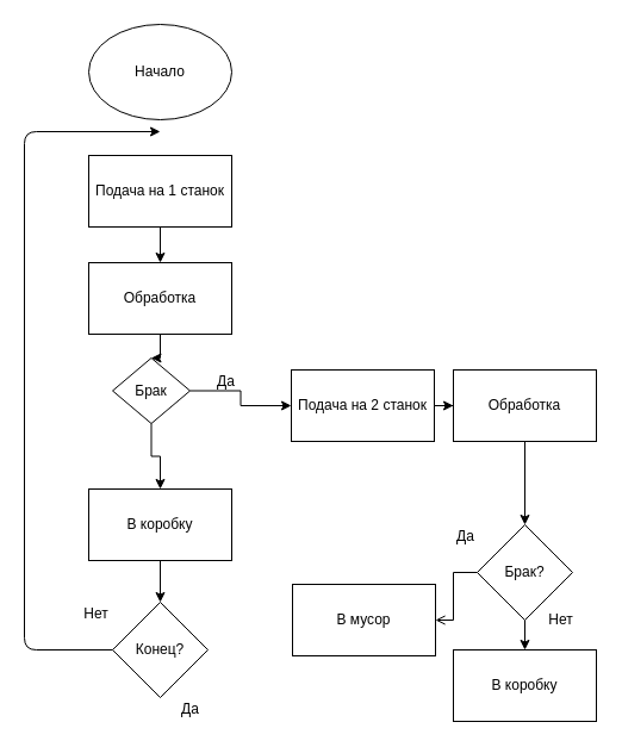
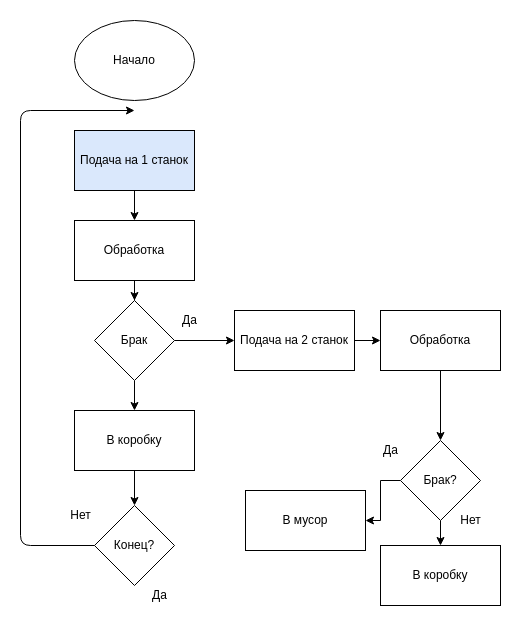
  <mxCell id="0" />
  <mxCell id="1" parent="0" />
  <mxCell id="2" value="Начало" style="ellipse;whiteSpace=wrap;html=1;" vertex="1" parent="1"><mxGeometry x="74" y="20" width="120" height="80" as="geometry" /></mxCell>
  <mxCell id="3" value="" style="edgeStyle=orthogonalEdgeStyle;rounded=0;orthogonalLoop=1;jettySize=auto;html=1;" edge="1" parent="1" source="4" target="6"><mxGeometry relative="1" as="geometry" /></mxCell>
- <mxCell id="4" value="Подача на 1 станок" style="whiteSpace=wrap;html=1;" vertex="1" parent="1"><mxGeometry x="74" y="130" width="120" height="60" as="geometry" /></mxCell>
+ <mxCell id="4" value="Подача на 1 станок" style="whiteSpace=wrap;html=1;fillColor=#dae8fc;" vertex="1" parent="1"><mxGeometry x="74" y="130" width="120" height="60" as="geometry" /></mxCell>
  <mxCell id="5" value="" style="edgeStyle=orthogonalEdgeStyle;rounded=0;orthogonalLoop=1;jettySize=auto;html=1;" edge="1" parent="1" source="6" target="9"><mxGeometry relative="1" as="geometry" /></mxCell>
  <mxCell id="6" value="Обработка" style="whiteSpace=wrap;html=1;" vertex="1" parent="1"><mxGeometry x="74" y="220" width="120" height="60" as="geometry" /></mxCell>
  <mxCell id="7" value="" style="edgeStyle=orthogonalEdgeStyle;rounded=0;orthogonalLoop=1;jettySize=auto;html=1;" edge="1" parent="1" source="9" target="11"><mxGeometry relative="1" as="geometry" /></mxCell>
  <mxCell id="8" value="" style="edgeStyle=orthogonalEdgeStyle;rounded=0;orthogonalLoop=1;jettySize=auto;html=1;" edge="1" parent="1" source="9" target="13"><mxGeometry relative="1" as="geometry" /></mxCell>
- <mxCell id="9" value="Брак" style="rhombus;whiteSpace=wrap;html=1;" vertex="1" parent="1"><mxGeometry x="94" y="300" width="65" height="55" as="geometry" /></mxCell>
+ <mxCell id="9" value="Брак" style="rhombus;whiteSpace=wrap;html=1;" vertex="1" parent="1"><mxGeometry x="94" y="300" width="80" height="80" as="geometry" /></mxCell>
  <mxCell id="10" value="" style="edgeStyle=orthogonalEdgeStyle;rounded=0;orthogonalLoop=1;jettySize=auto;html=1;" edge="1" parent="1" source="11" target="18"><mxGeometry relative="1" as="geometry" /></mxCell>
  <mxCell id="11" value="В коробку" style="whiteSpace=wrap;html=1;" vertex="1" parent="1"><mxGeometry x="74" y="410" width="120" height="60" as="geometry" /></mxCell>
  <mxCell id="12" value="" style="edgeStyle=orthogonalEdgeStyle;rounded=0;orthogonalLoop=1;jettySize=auto;html=1;" edge="1" parent="1" source="13" target="15"><mxGeometry relative="1" as="geometry" /></mxCell>
- <mxCell id="13" value="Подача на 2 станок" style="whiteSpace=wrap;html=1;" vertex="1" parent="1"><mxGeometry x="244" y="310" width="120" height="60" as="geometry" /></mxCell>
+ <mxCell id="13" value="Подача на 2 станок" style="whiteSpace=wrap;html=1;" vertex="1" parent="1"><mxGeometry x="234" y="310" width="120" height="60" as="geometry" /></mxCell>
  <mxCell id="14" value="" style="edgeStyle=orthogonalEdgeStyle;rounded=0;orthogonalLoop=1;jettySize=auto;html=1;" edge="1" parent="1" source="15" target="23"><mxGeometry relative="1" as="geometry" /></mxCell>
  <mxCell id="15" value="Обработка" style="whiteSpace=wrap;html=1;" vertex="1" parent="1"><mxGeometry x="380" y="310" width="120" height="60" as="geometry" /></mxCell>
  <mxCell id="16" value="Да" style="text;html=1;align=center;verticalAlign=middle;resizable=0;points=[];autosize=1;" vertex="1" parent="1"><mxGeometry x="174" y="310" width="30" height="20" as="geometry" /></mxCell>
  <mxCell id="17" value="Нет" style="text;html=1;align=center;verticalAlign=middle;resizable=0;points=[];autosize=1;" vertex="1" parent="1"><mxGeometry x="60" y="505" width="40" height="20" as="geometry" /></mxCell>
  <mxCell id="18" value="Конец?" style="rhombus;whiteSpace=wrap;html=1;" vertex="1" parent="1"><mxGeometry x="94" y="505" width="80" height="80" as="geometry" /></mxCell>
  <mxCell id="19" value="Да" style="text;html=1;align=center;verticalAlign=middle;resizable=0;points=[];autosize=1;" vertex="1" parent="1"><mxGeometry x="144" y="585" width="30" height="20" as="geometry" /></mxCell>
  <mxCell id="20" value="" style="endArrow=classic;html=1;exitX=0;exitY=0.5;exitDx=0;exitDy=0;" edge="1" parent="1" source="18"><mxGeometry width="50" height="50" relative="1" as="geometry"><mxPoint x="110" y="420" as="sourcePoint" /><mxPoint x="134" y="110" as="targetPoint" /><Array as="points"><mxPoint x="20" y="545" /><mxPoint x="20" y="110" /></Array></mxGeometry></mxCell>
- <mxCell id="21" value="" style="edgeStyle=orthogonalEdgeStyle;rounded=0;orthogonalLoop=1;jettySize=auto;html=1;endArrow=open;" edge="1" parent="1" source="23" target="24"><mxGeometry relative="1" as="geometry" /></mxCell>
+ <mxCell id="21" value="" style="edgeStyle=orthogonalEdgeStyle;rounded=0;orthogonalLoop=1;jettySize=auto;html=1;" edge="1" parent="1" source="23" target="24"><mxGeometry relative="1" as="geometry" /></mxCell>
  <mxCell id="22" value="" style="edgeStyle=orthogonalEdgeStyle;rounded=0;orthogonalLoop=1;jettySize=auto;html=1;" edge="1" parent="1" source="23" target="25"><mxGeometry relative="1" as="geometry" /></mxCell>
  <mxCell id="23" value="Брак?" style="rhombus;whiteSpace=wrap;html=1;" vertex="1" parent="1"><mxGeometry x="400" y="440" width="80" height="80" as="geometry" /></mxCell>
  <mxCell id="24" value="В мусор" style="whiteSpace=wrap;html=1;" vertex="1" parent="1"><mxGeometry x="245" y="490" width="120" height="60" as="geometry" /></mxCell>
  <mxCell id="25" value="В коробку" style="whiteSpace=wrap;html=1;" vertex="1" parent="1"><mxGeometry x="380" y="545" width="120" height="60" as="geometry" /></mxCell>
  <mxCell id="26" value="Да" style="text;html=1;align=center;verticalAlign=middle;resizable=0;points=[];autosize=1;" vertex="1" parent="1"><mxGeometry x="375" y="440" width="30" height="20" as="geometry" /></mxCell>
  <mxCell id="27" value="Нет" style="text;html=1;align=center;verticalAlign=middle;resizable=0;points=[];autosize=1;" vertex="1" parent="1"><mxGeometry x="450" y="510" width="40" height="20" as="geometry" /></mxCell>
